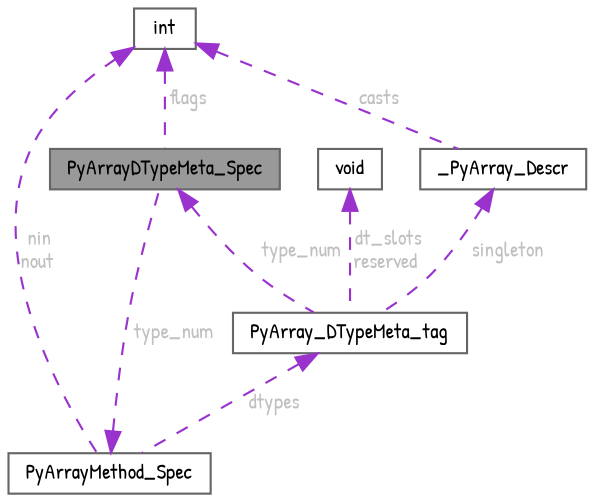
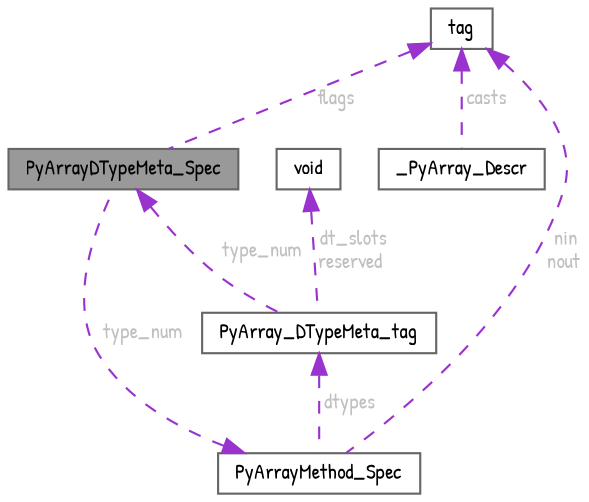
  digraph {
    fontname="Patrick Hand"
    node [color=gray40 fillcolor=white fontname="Patrick Hand" fontsize=10 shape=box style=filled]
    edge [color=darkorchid3 dir=back fontcolor=grey fontname="Patrick Hand" fontsize=10 labelfontname=Helvetica labelfontsize=10 style=dashed]
    n1 [fillcolor=grey60 fontcolor=black height=0.2 label=PyArrayDTypeMeta_Spec width=0.4]
    n2 [height=0.2 label=PyArray_DTypeMeta_tag width=0.4]
-   n3 [height=0.2 label=int width=0.4]
+   n3 [height=0.2 label=tag width=0.4]
    n4 [height=0.2 label=PyArrayMethod_Spec width=0.4]
    n5 [height=0.2 label=_PyArray_Descr width=0.4]
    n6 [height=0.2 label=void width=0.4]
    n1 -> n2 [label=" type_num"]
    n2 -> n4 [label=" dtypes"]
    n3 -> n1 [label=" flags"]
    n3 -> n4 [label=" nin\nnout"]
    n3 -> n5 [label=" casts"]
    n4 -> n1 [label=" type_num"]
-   n5 -> n2 [label=" singleton"]
    n6 -> n2 [label=" dt_slots\nreserved"]
  }
